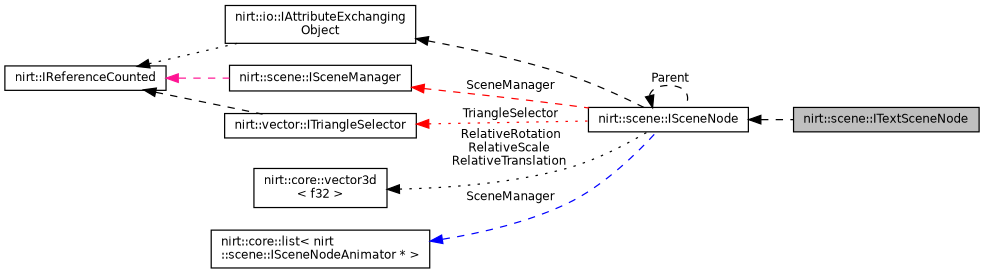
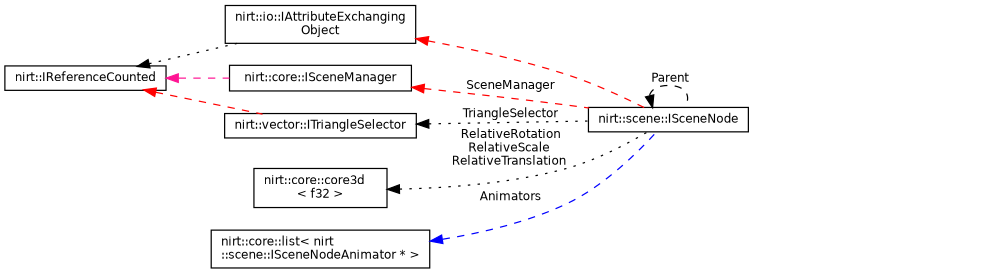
  digraph {
    rankdir=LR
    node [color=black fillcolor=white fontname=Helvetica fontsize=10 shape=record style=filled]
    edge [color=black dir=back fontname=Helvetica fontsize=10 labelfontname=Helvetica labelfontsize=10 style=dashed]
-   n1 [fillcolor=grey75 fontcolor=black height=0.2 label="nirt::scene::ITextSceneNode" width=0.4]
    n2 [height=0.2 label="nirt::scene::ISceneNode" width=0.4]
    n3 [height=0.2 label="nirt::io::IAttributeExchanging\lObject" width=0.4]
    n4 [height=0.2 label="nirt::IReferenceCounted" width=0.4]
-   n5 [height=0.2 label="nirt::scene::ISceneManager" width=0.4]
+   n5 [height=0.2 label="nirt::core::ISceneManager" width=0.4]
    n6 [height=0.2 label="nirt::vector::ITriangleSelector" width=0.4]
-   n7 [height=0.2 label="nirt::core::vector3d\l\< f32 \>" width=0.4]
+   n7 [height=0.2 label="nirt::core::core3d\l\< f32 \>" width=0.4]
    n8 [height=0.2 label="nirt::core::list\< nirt\l::scene::ISceneNodeAnimator * \>" width=0.4]
-   n2 -> n1
    n2 -> n2 [label=" Parent"]
-   n3 -> n2
+   n3 -> n2 [color=red]
    n4 -> n3 [style=dotted]
    n4 -> n5 [color=deeppink]
-   n4 -> n6
+   n4 -> n6 [color=red]
    n5 -> n2 [color=red label=" SceneManager"]
-   n6 -> n2 [color=red label=" TriangleSelector" style=dotted]
+   n6 -> n2 [label=" TriangleSelector" style=dotted]
    n7 -> n2 [label=" RelativeRotation\nRelativeScale\nRelativeTranslation" style=dotted]
-   n8 -> n2 [color=blue label=" SceneManager"]
+   n8 -> n2 [color=blue label=" Animators"]
  }
